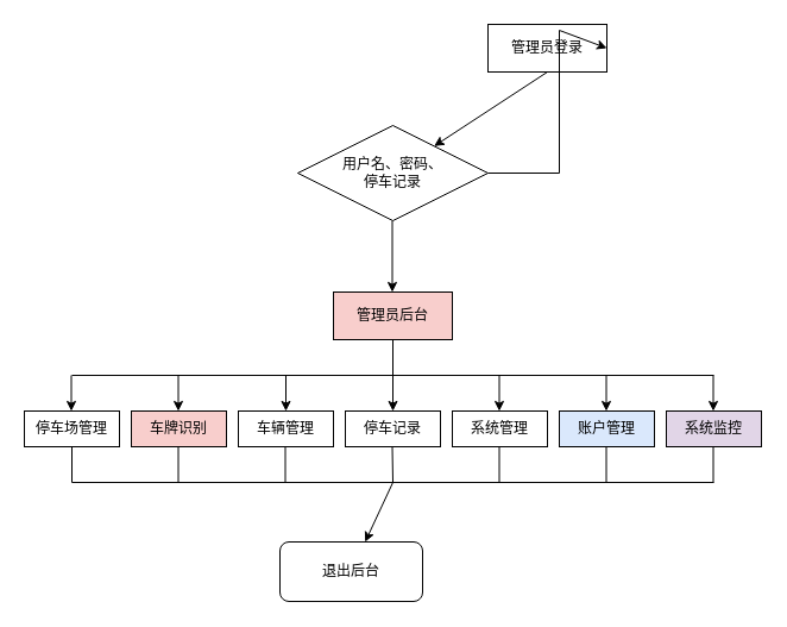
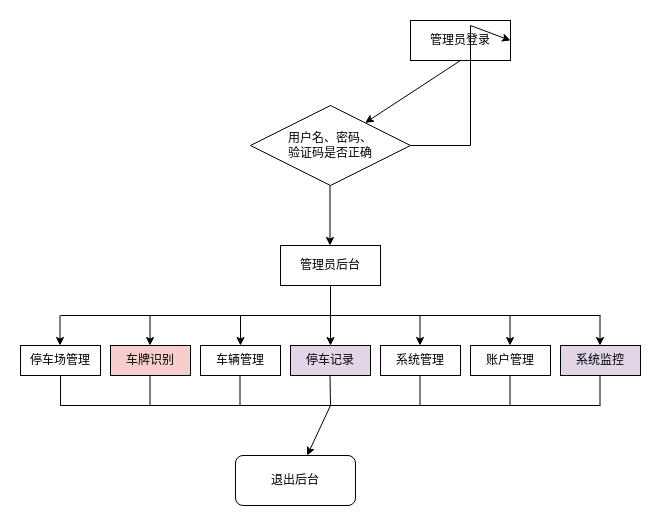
  <mxCell id="0" />
  <mxCell id="1" parent="0" />
  <mxCell id="2" value="管理员登录" style="rounded=0;whiteSpace=wrap;html=1;" vertex="1" parent="1"><mxGeometry x="410" y="20" width="100" height="40" as="geometry" /></mxCell>
  <mxCell id="3" value="" style="endArrow=classic;html=1;rounded=0;exitX=0.5;exitY=1;exitDx=0;exitDy=0;" edge="1" parent="1" source="2" target="4"><mxGeometry width="50" height="50" relative="1" as="geometry"><mxPoint x="360" y="275" as="sourcePoint" /><mxPoint x="330" y="85" as="targetPoint" /></mxGeometry></mxCell>
- <mxCell id="4" value="用户名、密码、&lt;br&gt;停车记录" style="rhombus;whiteSpace=wrap;html=1;" vertex="1" parent="1"><mxGeometry x="250" y="105" width="160" height="80" as="geometry" /></mxCell>
+ <mxCell id="4" value="用户名、密码、&lt;br&gt;验证码是否正确" style="rhombus;whiteSpace=wrap;html=1;" vertex="1" parent="1"><mxGeometry x="250" y="105" width="160" height="80" as="geometry" /></mxCell>
  <mxCell id="5" value="" style="endArrow=classic;html=1;rounded=0;exitX=1;exitY=0.5;exitDx=0;exitDy=0;entryX=1;entryY=0.5;entryDx=0;entryDy=0;" edge="1" parent="1" source="4" target="2"><mxGeometry width="50" height="50" relative="1" as="geometry"><mxPoint x="360" y="275" as="sourcePoint" /><mxPoint x="470" y="-85" as="targetPoint" /><Array as="points"><mxPoint x="470" y="145" /><mxPoint x="470" y="25" /></Array></mxGeometry></mxCell>
  <mxCell id="6" value="" style="endArrow=classic;html=1;rounded=0;exitX=0.5;exitY=1;exitDx=0;exitDy=0;" edge="1" parent="1"><mxGeometry width="50" height="50" relative="1" as="geometry"><mxPoint x="329.5" y="185" as="sourcePoint" /><mxPoint x="329.5" y="245" as="targetPoint" /></mxGeometry></mxCell>
- <mxCell id="7" value="管理员后台" style="rounded=0;whiteSpace=wrap;html=1;fillColor=#f8cecc;" vertex="1" parent="1"><mxGeometry x="280" y="245" width="100" height="40" as="geometry" /></mxCell>
+ <mxCell id="7" value="管理员后台" style="rounded=0;whiteSpace=wrap;html=1;" vertex="1" parent="1"><mxGeometry x="280" y="245" width="100" height="40" as="geometry" /></mxCell>
  <mxCell id="8" value="" style="endArrow=none;html=1;rounded=0;exitX=0.5;exitY=1;exitDx=0;exitDy=0;" edge="1" parent="1" source="7"><mxGeometry width="50" height="50" relative="1" as="geometry"><mxPoint x="360" y="275" as="sourcePoint" /><mxPoint x="330" y="315" as="targetPoint" /></mxGeometry></mxCell>
  <mxCell id="9" value="" style="endArrow=none;html=1;rounded=0;" edge="1" parent="1"><mxGeometry width="50" height="50" relative="1" as="geometry"><mxPoint x="60" y="315" as="sourcePoint" /><mxPoint x="600" y="315" as="targetPoint" /></mxGeometry></mxCell>
  <mxCell id="10" value="" style="endArrow=classic;html=1;rounded=0;" edge="1" parent="1"><mxGeometry width="50" height="50" relative="1" as="geometry"><mxPoint x="59.5" y="315" as="sourcePoint" /><mxPoint x="59.5" y="345" as="targetPoint" /></mxGeometry></mxCell>
  <mxCell id="11" value="" style="endArrow=classic;html=1;rounded=0;" edge="1" parent="1"><mxGeometry width="50" height="50" relative="1" as="geometry"><mxPoint x="149.5" y="315" as="sourcePoint" /><mxPoint x="149.5" y="345" as="targetPoint" /></mxGeometry></mxCell>
  <mxCell id="12" value="" style="endArrow=classic;html=1;rounded=0;" edge="1" parent="1"><mxGeometry width="50" height="50" relative="1" as="geometry"><mxPoint x="240" y="315" as="sourcePoint" /><mxPoint x="240" y="345" as="targetPoint" /></mxGeometry></mxCell>
  <mxCell id="13" value="" style="endArrow=classic;html=1;rounded=0;" edge="1" parent="1"><mxGeometry width="50" height="50" relative="1" as="geometry"><mxPoint x="330" y="315" as="sourcePoint" /><mxPoint x="330" y="345" as="targetPoint" /></mxGeometry></mxCell>
  <mxCell id="14" value="" style="endArrow=classic;html=1;rounded=0;" edge="1" parent="1"><mxGeometry width="50" height="50" relative="1" as="geometry"><mxPoint x="599.5" y="315" as="sourcePoint" /><mxPoint x="599.5" y="345" as="targetPoint" /></mxGeometry></mxCell>
  <mxCell id="15" value="" style="endArrow=classic;html=1;rounded=0;" edge="1" parent="1"><mxGeometry width="50" height="50" relative="1" as="geometry"><mxPoint x="509.5" y="315" as="sourcePoint" /><mxPoint x="509.5" y="345" as="targetPoint" /></mxGeometry></mxCell>
  <mxCell id="16" value="" style="endArrow=classic;html=1;rounded=0;" edge="1" parent="1"><mxGeometry width="50" height="50" relative="1" as="geometry"><mxPoint x="419.5" y="315" as="sourcePoint" /><mxPoint x="419.5" y="345" as="targetPoint" /></mxGeometry></mxCell>
  <mxCell id="17" value="停车场管理" style="rounded=0;whiteSpace=wrap;html=1;" vertex="1" parent="1"><mxGeometry x="20" y="345" width="80" height="30" as="geometry" /></mxCell>
  <mxCell id="18" value="车牌识别" style="rounded=0;whiteSpace=wrap;html=1;fillColor=#f8cecc;" vertex="1" parent="1"><mxGeometry x="110" y="345" width="80" height="30" as="geometry" /></mxCell>
  <mxCell id="19" value="车辆管理" style="rounded=0;whiteSpace=wrap;html=1;" vertex="1" parent="1"><mxGeometry x="200" y="345" width="80" height="30" as="geometry" /></mxCell>
- <mxCell id="20" value="停车记录" style="rounded=0;whiteSpace=wrap;html=1;" vertex="1" parent="1"><mxGeometry x="290" y="345" width="80" height="30" as="geometry" /></mxCell>
+ <mxCell id="20" value="停车记录" style="rounded=0;whiteSpace=wrap;html=1;fillColor=#e1d5e7;" vertex="1" parent="1"><mxGeometry x="290" y="345" width="80" height="30" as="geometry" /></mxCell>
  <mxCell id="21" value="系统监控" style="rounded=0;whiteSpace=wrap;html=1;fillColor=#e1d5e7;" vertex="1" parent="1"><mxGeometry x="560" y="345" width="80" height="30" as="geometry" /></mxCell>
- <mxCell id="22" value="账户管理" style="rounded=0;whiteSpace=wrap;html=1;fillColor=#dae8fc;" vertex="1" parent="1"><mxGeometry x="470" y="345" width="80" height="30" as="geometry" /></mxCell>
+ <mxCell id="22" value="账户管理" style="rounded=0;whiteSpace=wrap;html=1;" vertex="1" parent="1"><mxGeometry x="470" y="345" width="80" height="30" as="geometry" /></mxCell>
  <mxCell id="23" value="系统管理" style="rounded=0;whiteSpace=wrap;html=1;" vertex="1" parent="1"><mxGeometry x="380" y="345" width="80" height="30" as="geometry" /></mxCell>
  <mxCell id="24" value="" style="endArrow=none;html=1;rounded=0;" edge="1" parent="1"><mxGeometry width="50" height="50" relative="1" as="geometry"><mxPoint x="60" y="405" as="sourcePoint" /><mxPoint x="600" y="405" as="targetPoint" /></mxGeometry></mxCell>
  <mxCell id="25" value="" style="endArrow=none;html=1;rounded=0;exitX=0.5;exitY=1;exitDx=0;exitDy=0;" edge="1" parent="1" source="17"><mxGeometry width="50" height="50" relative="1" as="geometry"><mxPoint x="360" y="375" as="sourcePoint" /><mxPoint x="60" y="405" as="targetPoint" /></mxGeometry></mxCell>
  <mxCell id="26" value="" style="endArrow=none;html=1;rounded=0;exitX=0.5;exitY=1;exitDx=0;exitDy=0;" edge="1" parent="1"><mxGeometry width="50" height="50" relative="1" as="geometry"><mxPoint x="149.5" y="375" as="sourcePoint" /><mxPoint x="149.5" y="405" as="targetPoint" /></mxGeometry></mxCell>
  <mxCell id="27" value="" style="endArrow=none;html=1;rounded=0;exitX=0.5;exitY=1;exitDx=0;exitDy=0;" edge="1" parent="1"><mxGeometry width="50" height="50" relative="1" as="geometry"><mxPoint x="239.5" y="375" as="sourcePoint" /><mxPoint x="239.5" y="405" as="targetPoint" /></mxGeometry></mxCell>
  <mxCell id="28" value="" style="endArrow=none;html=1;rounded=0;exitX=0.5;exitY=1;exitDx=0;exitDy=0;" edge="1" parent="1"><mxGeometry width="50" height="50" relative="1" as="geometry"><mxPoint x="329.5" y="375" as="sourcePoint" /><mxPoint x="330" y="405" as="targetPoint" /></mxGeometry></mxCell>
  <mxCell id="29" value="" style="endArrow=none;html=1;rounded=0;exitX=0.5;exitY=1;exitDx=0;exitDy=0;" edge="1" parent="1"><mxGeometry width="50" height="50" relative="1" as="geometry"><mxPoint x="419.5" y="375" as="sourcePoint" /><mxPoint x="419.5" y="405" as="targetPoint" /></mxGeometry></mxCell>
  <mxCell id="30" value="" style="endArrow=none;html=1;rounded=0;exitX=0.5;exitY=1;exitDx=0;exitDy=0;" edge="1" parent="1"><mxGeometry width="50" height="50" relative="1" as="geometry"><mxPoint x="509.5" y="375" as="sourcePoint" /><mxPoint x="509.5" y="405" as="targetPoint" /></mxGeometry></mxCell>
  <mxCell id="31" value="" style="endArrow=none;html=1;rounded=0;exitX=0.5;exitY=1;exitDx=0;exitDy=0;" edge="1" parent="1"><mxGeometry width="50" height="50" relative="1" as="geometry"><mxPoint x="599.5" y="375" as="sourcePoint" /><mxPoint x="599.5" y="405" as="targetPoint" /></mxGeometry></mxCell>
  <mxCell id="32" value="" style="endArrow=classic;html=1;rounded=0;" edge="1" parent="1" target="33"><mxGeometry width="50" height="50" relative="1" as="geometry"><mxPoint x="330" y="405" as="sourcePoint" /><mxPoint x="330" y="445" as="targetPoint" /></mxGeometry></mxCell>
  <mxCell id="33" value="退出后台" style="rounded=1;whiteSpace=wrap;html=1;" vertex="1" parent="1"><mxGeometry x="235" y="455" width="120" height="50" as="geometry" /></mxCell>
